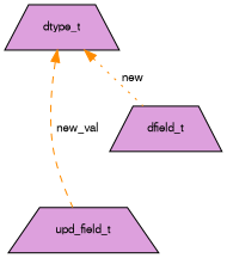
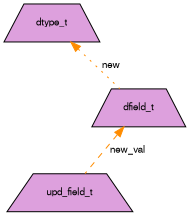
  digraph {
    node [color=black fillcolor=plum fontname=FreeSans fontsize=10 shape=trapezium style=filled]
    edge [color=darkorange dir=back fontname=FreeSans fontsize=10 labelfontname=FreeSans labelfontsize=10]
    n1 [fontcolor=black height=0.2 label=upd_field_t width=0.4]
    n2 [height=0.2 label=dfield_t width=0.4]
    n3 [height=0.2 label=dtype_t width=0.4]
-   n3 -> n1 [label=" new_val" style=dashed]
+   n2 -> n1 [label=" new_val" style=dashed]
    n3 -> n2 [label=" new" style=dotted]
  }
